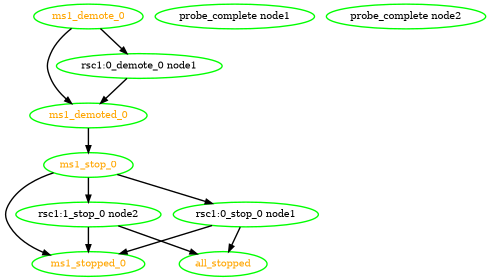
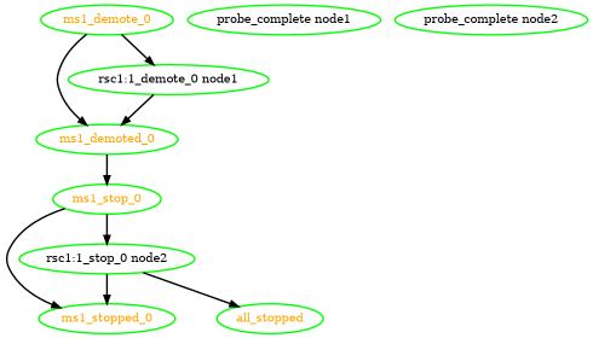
  digraph {
    node [color=green fontcolor=orange style=bold]
    edge [style=bold]
    ms1_demote_0
    ms1_demoted_0
-   "rsc1:0_demote_0 node1" [fontcolor=black]
+   "rsc1:0_demote_0 node1" [fontcolor=black label="rsc1:1_demote_0 node1"]
    ms1_stop_0
-   "rsc1:0_stop_0 node1" [fontcolor=black]
    ms1_stopped_0
    "rsc1:1_stop_0 node2" [fontcolor=black]
    all_stopped
    "probe_complete node1" [fontcolor=black]
    "probe_complete node2" [fontcolor=black]
    ms1_demote_0 -> ms1_demoted_0
    ms1_demote_0 -> "rsc1:0_demote_0 node1"
    ms1_demoted_0 -> ms1_stop_0
    "rsc1:0_demote_0 node1" -> ms1_demoted_0
-   ms1_stop_0 -> "rsc1:0_stop_0 node1"
    ms1_stop_0 -> ms1_stopped_0
    ms1_stop_0 -> "rsc1:1_stop_0 node2"
-   "rsc1:0_stop_0 node1" -> ms1_stopped_0
-   "rsc1:0_stop_0 node1" -> all_stopped
    "rsc1:1_stop_0 node2" -> ms1_stopped_0
    "rsc1:1_stop_0 node2" -> all_stopped
  }
